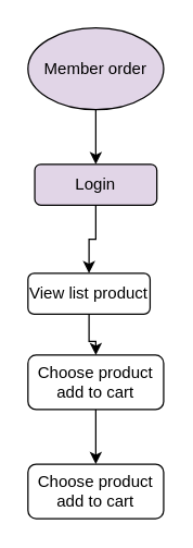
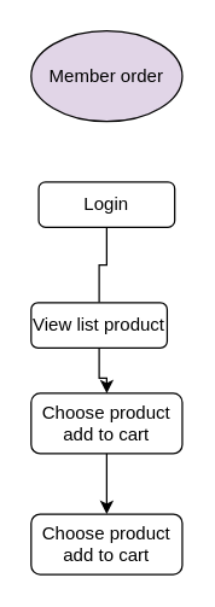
  <mxCell id="0" />
  <mxCell id="1" parent="0" />
- <mxCell id="2" style="edgeStyle=orthogonalEdgeStyle;rounded=0;orthogonalLoop=1;jettySize=auto;html=1;entryX=0.5;entryY=0;entryDx=0;entryDy=0;" parent="1" source="3" target="5" edge="1"><mxGeometry relative="1" as="geometry" /></mxCell>
  <mxCell id="3" value="Member order" style="ellipse;whiteSpace=wrap;html=1;fillColor=#e1d5e7;" parent="1" vertex="1"><mxGeometry x="20" y="20" width="100" height="60" as="geometry" /></mxCell>
- <mxCell id="4" value="" style="edgeStyle=orthogonalEdgeStyle;rounded=0;orthogonalLoop=1;jettySize=auto;html=1;" edge="1" parent="1" source="5" target="7"><mxGeometry relative="1" as="geometry" /></mxCell>
- <mxCell id="5" value="Login" style="rounded=1;whiteSpace=wrap;html=1;fillColor=#e1d5e7;" parent="1" vertex="1"><mxGeometry x="25" y="120" width="90" height="30" as="geometry" /></mxCell>
+ <mxCell id="4" value="" style="edgeStyle=orthogonalEdgeStyle;rounded=0;orthogonalLoop=1;jettySize=auto;html=1;endArrow=none;" edge="1" parent="1" source="5" target="7"><mxGeometry relative="1" as="geometry" /></mxCell>
+ <mxCell id="5" value="Login" style="rounded=1;whiteSpace=wrap;html=1;" parent="1" vertex="1"><mxGeometry x="25" y="120" width="90" height="30" as="geometry" /></mxCell>
  <mxCell id="6" value="" style="edgeStyle=orthogonalEdgeStyle;rounded=0;orthogonalLoop=1;jettySize=auto;html=1;" edge="1" parent="1" source="7" target="9"><mxGeometry relative="1" as="geometry" /></mxCell>
  <mxCell id="7" value="View list product" style="rounded=1;whiteSpace=wrap;html=1;" vertex="1" parent="1"><mxGeometry x="20" y="200" width="90" height="30" as="geometry" /></mxCell>
  <mxCell id="8" value="" style="edgeStyle=orthogonalEdgeStyle;rounded=0;orthogonalLoop=1;jettySize=auto;html=1;" edge="1" parent="1" source="9" target="10"><mxGeometry relative="1" as="geometry" /></mxCell>
  <mxCell id="9" value="Choose&amp;nbsp;product&lt;br&gt;add to cart" style="rounded=1;whiteSpace=wrap;html=1;" vertex="1" parent="1"><mxGeometry x="20" y="260" width="100" height="40" as="geometry" /></mxCell>
  <mxCell id="10" value="Choose&amp;nbsp;product&lt;br&gt;add to cart" style="rounded=1;whiteSpace=wrap;html=1;" vertex="1" parent="1"><mxGeometry x="20" y="340" width="100" height="40" as="geometry" /></mxCell>
